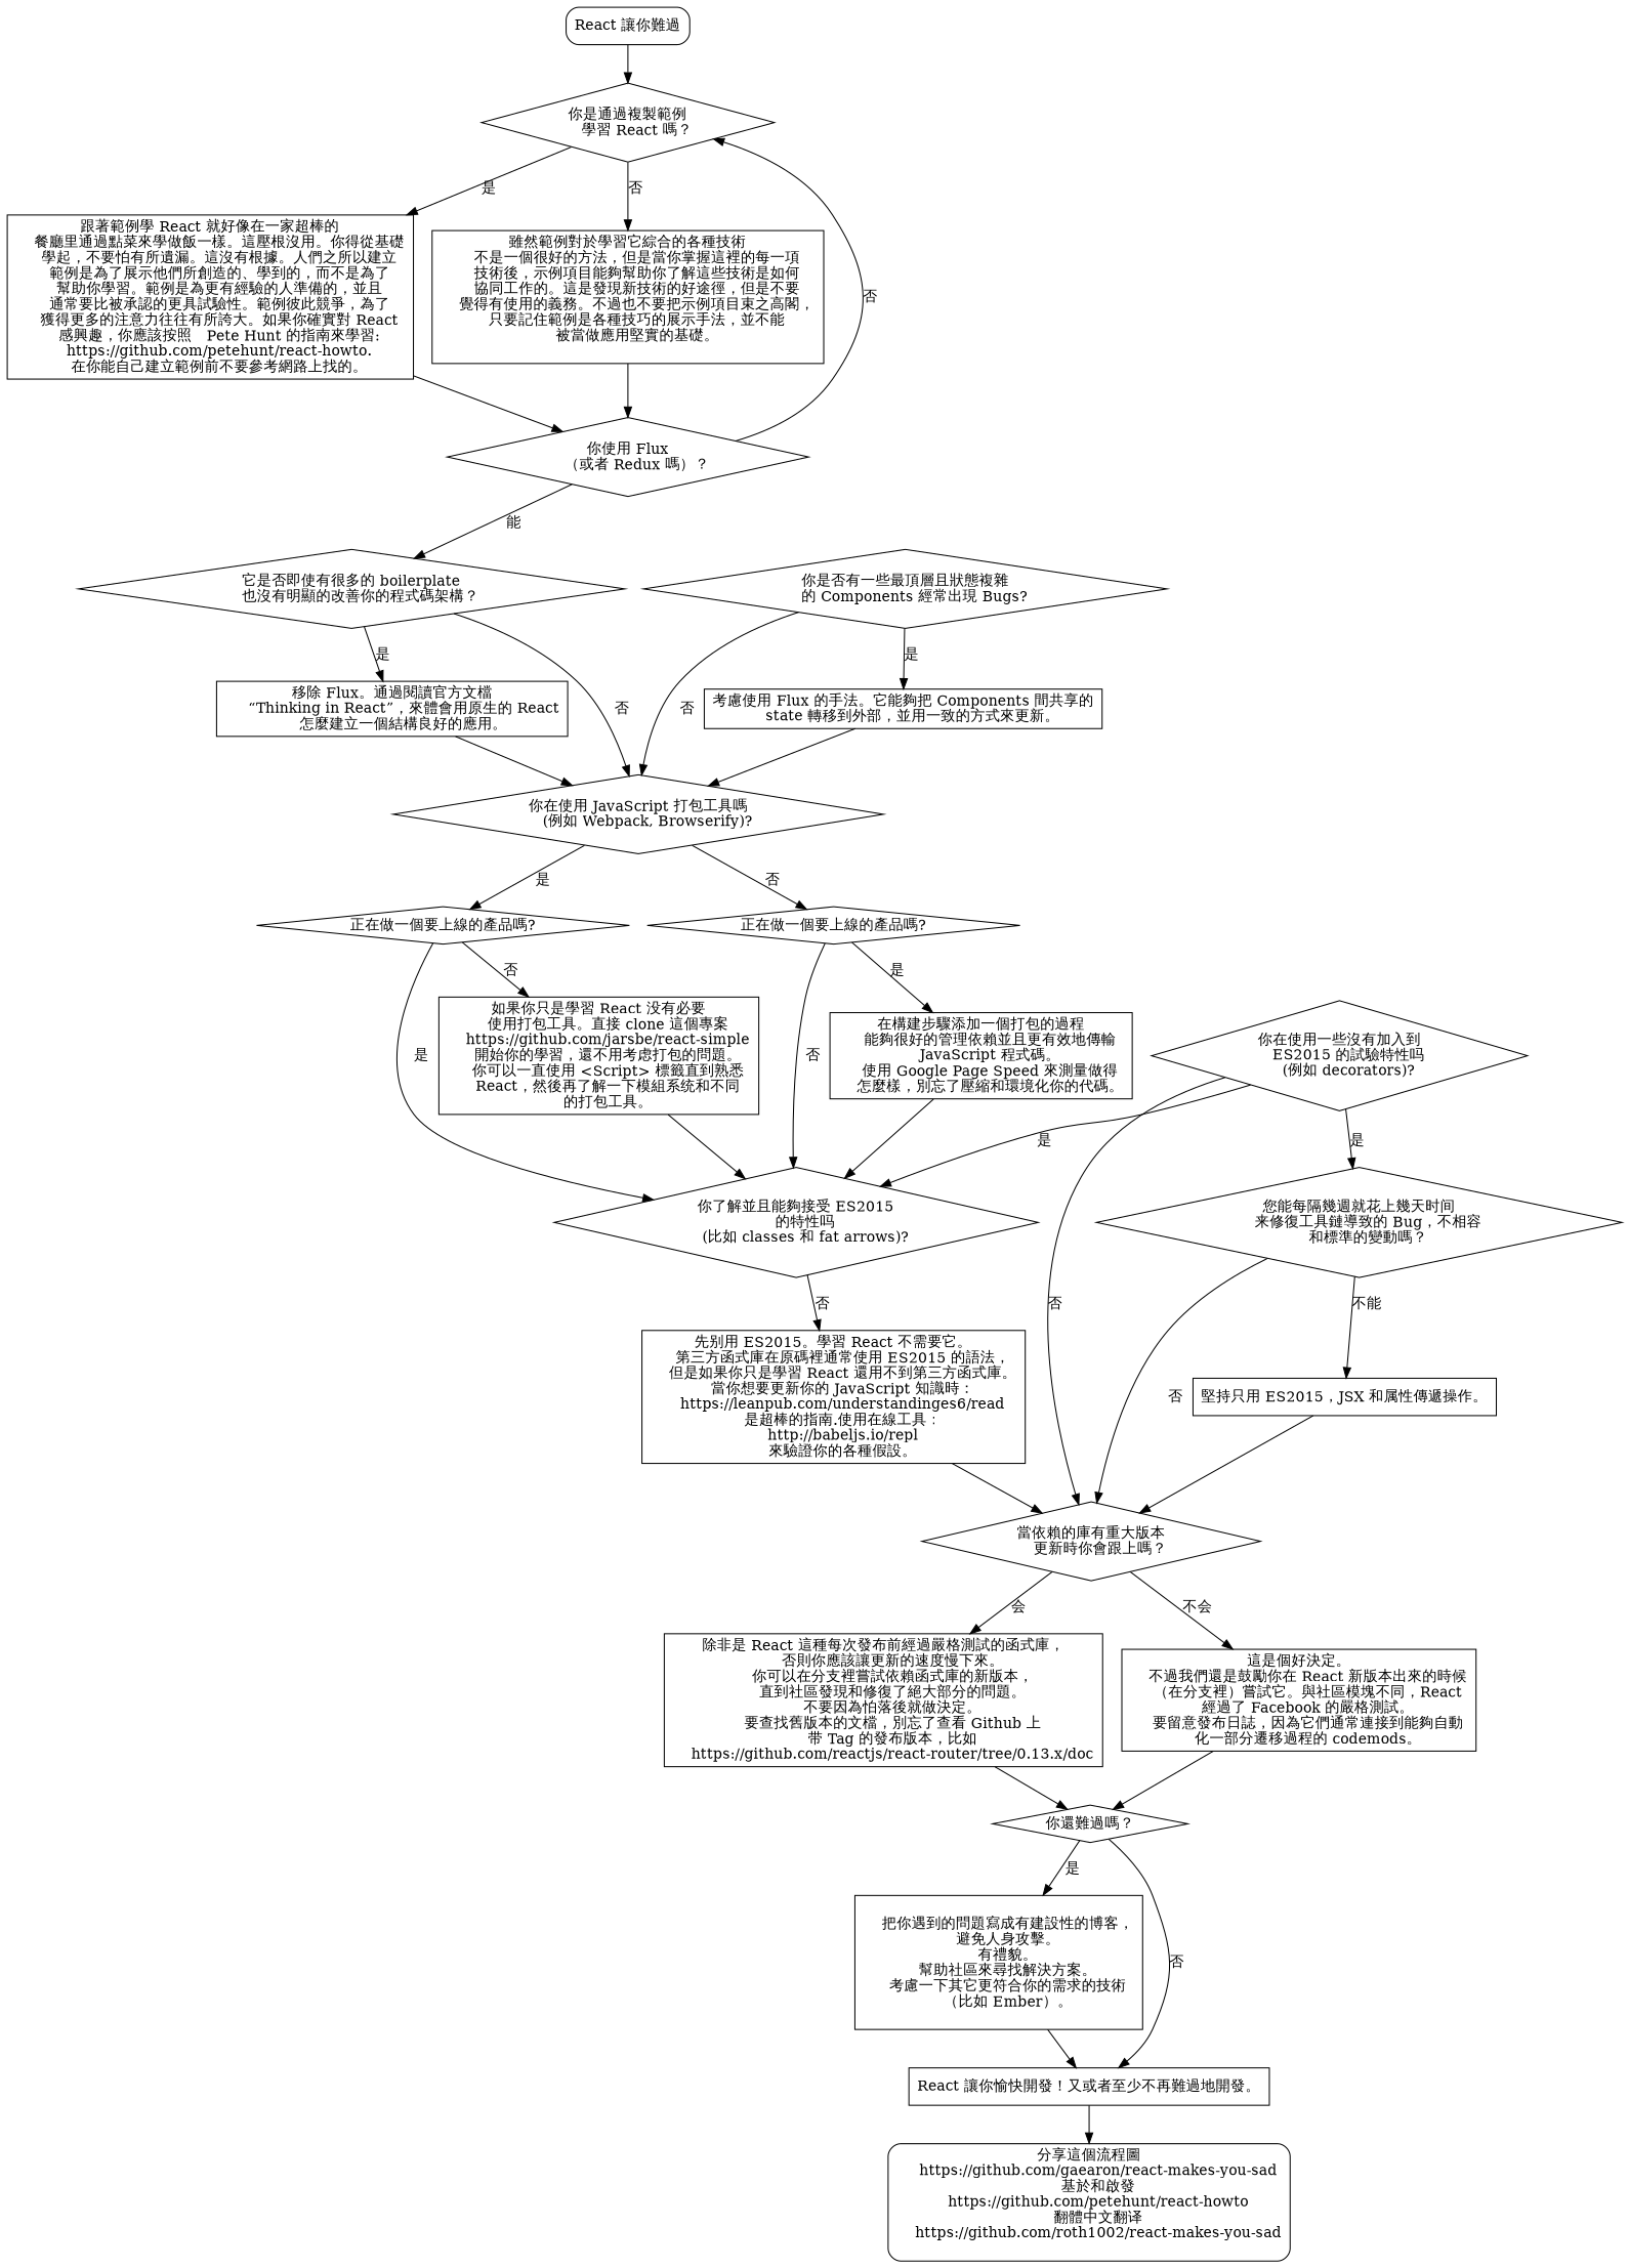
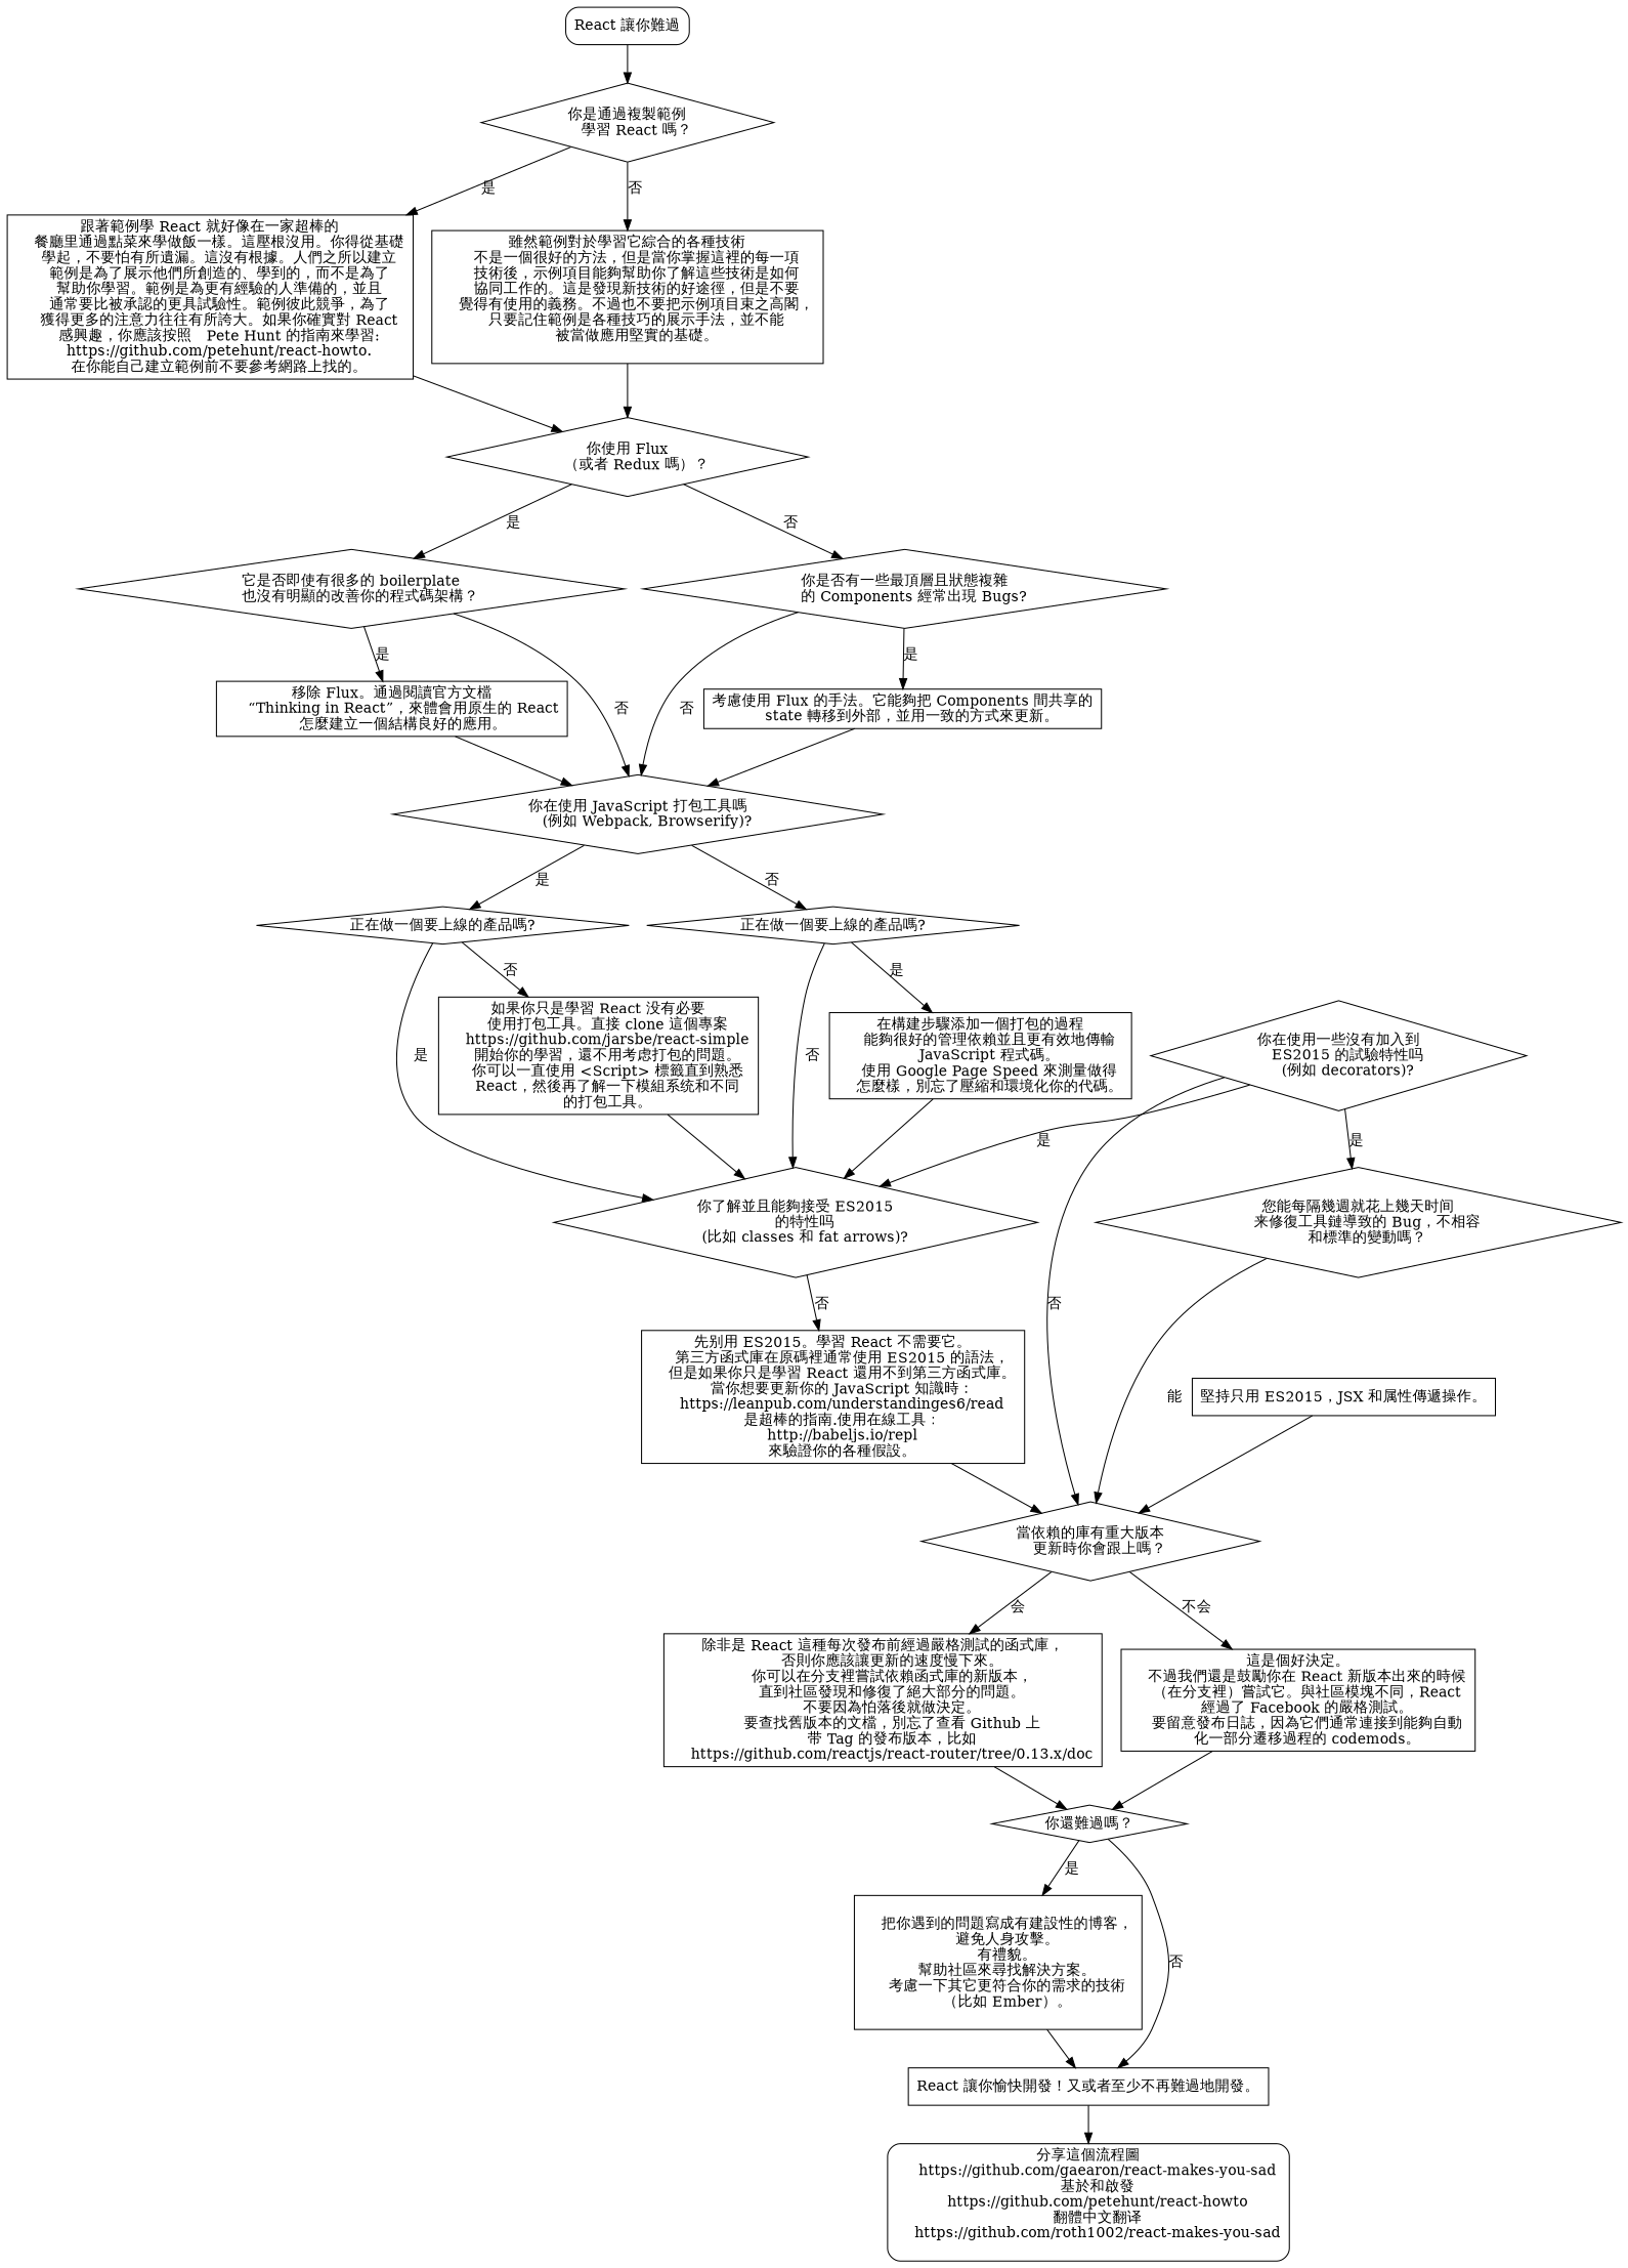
  digraph {
    fontname="DejaVu Serif"
    node [fontname="DejaVu Serif" shape=box]
    edge [fontname="DejaVu Serif"]
    n1 [label="React 讓你難過" style=rounded]
    n2 [label="你是通過複製範例\n    學習 React 嗎？" shape=diamond]
    n3 [label="跟著範例學 React 就好像在一家超棒的\n    餐廳里通過點菜來學做飯一樣。這壓根沒用。你得從基礎\n    學起，不要怕有所遺漏。這沒有根據。人們之所以建立\n    範例是為了展示他們所創造的、學到的，而不是為了\n    幫助你學習。範例是為更有經驗的人準備的，並且\n    通常要比被承認的更具試驗性。範例彼此競爭，為了\n    獲得更多的注意力往往有所誇大。如果你確實對 React\n    感興趣，你應該按照　Pete Hunt 的指南來學習:\n    https://github.com/petehunt/react-howto.\n    在你能自己建立範例前不要參考網路上找的。"]
    n4 [label="雖然範例對於學習它綜合的各種技術\n    不是一個很好的方法，但是當你掌握這裡的每一項\n    技術後，示例項目能夠幫助你了解這些技術是如何\n    協同工作的。這是發現新技術的好途徑，但是不要\n    覺得有使用的義務。不過也不要把示例項目束之高閣，\n    只要記住範例是各種技巧的展示手法，並不能\n    被當做應用堅實的基礎。\n    "]
    n5 [label="你使用 Flux\n    （或者 Redux 嗎）？" shape=diamond]
    n6 [label="它是否即使有很多的 boilerplate\n    也沒有明顯的改善你的程式碼架構？" shape=diamond]
    n7 [label="你是否有一些最頂層且狀態複雜\n    的 Components 經常出現 Bugs?" shape=diamond]
    n8 [label="移除 Flux。通過閱讀官方文檔\n     “Thinking in React”，來體會用原生的 React\n     怎麼建立一個結構良好的應用。"]
    n9 [label="你在使用 JavaScript 打包工具嗎\n    (例如 Webpack, Browserify)?" shape=diamond]
    n10 [label="考慮使用 Flux 的手法。它能夠把 Components 間共享的\n    state 轉移到外部，並用一致的方式來更新。"]
    n11 [label="正在做一個要上線的產品嗎?" shape=diamond]
    n12 [label="正在做一個要上線的產品嗎?" shape=diamond]
    n13 [label="你了解並且能夠接受 ES2015\n    的特性吗\n    (比如 classes 和 fat arrows)?" shape=diamond]
    n14 [label="如果你只是學習 React 没有必要\n    使用打包工具。直接 clone 這個專案\n    https://github.com/jarsbe/react-simple\n    開始你的學習，還不用考虑打包的問題。\n    你可以一直使用 <Script> 標籤直到熟悉\n    React，然後再了解一下模組系统和不同\n    的打包工具。"]
    n15 [label="在構建步驟添加一個打包的過程\n    能夠很好的管理依賴並且更有效地傳輸\n    JavaScript 程式碼。\n    使用 Google Page Speed 來測量做得\n    怎麼樣，別忘了壓縮和環境化你的代碼。"]
    n16 [label="先别用 ES2015。學習 React 不需要它。\n    第三方函式庫在原碼裡通常使用 ES2015 的語法，\n    但是如果你只是學習 React 還用不到第三方函式庫。\n    當你想要更新你的 JavaScript 知識時：\n    https://leanpub.com/understandinges6/read\n    是超棒的指南.使用在線工具：\n    http://babeljs.io/repl\n    來驗證你的各種假設。"]
    n17 [label="當依賴的庫有重大版本\n    更新時你會跟上嗎？" shape=diamond]
    n18 [label="你在使用一些沒有加入到\n    ES2015 的試驗特性吗\n    (例如 decorators)?" shape=diamond]
    n19 [label="您能每隔幾週就花上幾天时间\n    来修復工具鏈導致的 Bug，不相容\n    和標準的變動嗎？" shape=diamond]
    n20 [label="除非是 React 這種每次發布前經過嚴格測試的函式庫，\n    否則你應該讓更新的速度慢下來。\n    你可以在分支裡嘗試依賴函式庫的新版本，\n    直到社區發現和修復了絕大部分的問題。\n    不要因為怕落後就做決定。\n    要查找舊版本的文檔，別忘了查看 Github 上\n    带 Tag 的發布版本，比如\n    https://github.com/reactjs/react-router/tree/0.13.x/doc"]
    n21 [label="這是個好決定。\n    不過我們還是鼓勵你在 React 新版本出來的時候\n    （在分支裡）嘗試它。與社區模塊不同，React\n    經過了 Facebook 的嚴格測試。\n    要留意發布日誌，因為它們通常連接到能夠自動\n    化一部分遷移過程的 codemods。"]
    n22 [label="堅持只用 ES2015，JSX 和属性傳遞操作。"]
    n23 [label="你還難過嗎？" shape=diamond]
    n24 [label="\n    把你遇到的問題寫成有建設性的博客，\n    避免人身攻擊。\n    有禮貌。\n    幫助社區來尋找解決方案。\n    考慮一下其它更符合你的需求的技術\n    （比如 Ember）。\n    "]
    n25 [label="React 讓你愉快開發！又或者至少不再難過地開發。"]
    n26 [label="分享這個流程圖\n    https://github.com/gaearon/react-makes-you-sad\n    基於和啟發\n    https://github.com/petehunt/react-howto\n    翻體中文翻译\n    https://github.com/roth1002/react-makes-you-sad\n    " style=rounded]
    n1 -> n2
    n2 -> n3 [label="是"]
    n2 -> n4 [label="否"]
    n3 -> n5
    n4 -> n5
-   n5 -> n6 [label="能"]
-   n5 -> n2 [label="否"]
+   n5 -> n6 [label="是"]
+   n5 -> n7 [label="否"]
    n6 -> n8 [label="是"]
    n6 -> n9 [label="否"]
    n7 -> n9 [label="否"]
    n7 -> n10 [label="是"]
    n8 -> n9
    n9 -> n11 [label="是"]
    n9 -> n12 [label="否"]
    n10 -> n9
    n11 -> n13 [label="是"]
    n11 -> n14 [label="否"]
    n12 -> n13 [label="否"]
    n12 -> n15 [label="是"]
    n13 -> n16 [label="否"]
    n14 -> n13
    n15 -> n13
    n16 -> n17
    n17 -> n20 [label="会"]
    n17 -> n21 [label="不会"]
    n18 -> n13 [label="是"]
    n18 -> n17 [label="否"]
    n18 -> n19 [label="是"]
-   n19 -> n17 [label="否"]
-   n19 -> n22 [label="不能"]
+   n19 -> n17 [label="能"]
    n20 -> n23
    n21 -> n23
    n22 -> n17
    n23 -> n24 [label="是"]
    n23 -> n25 [label="否"]
    n24 -> n25
    n25 -> n26
  }
